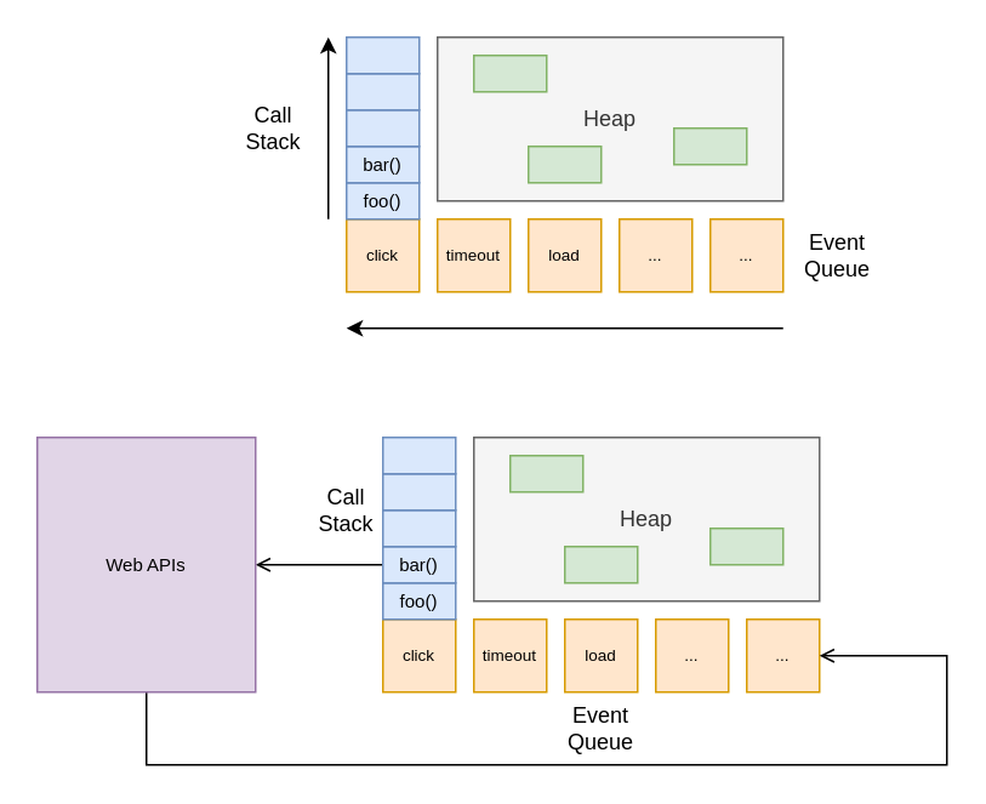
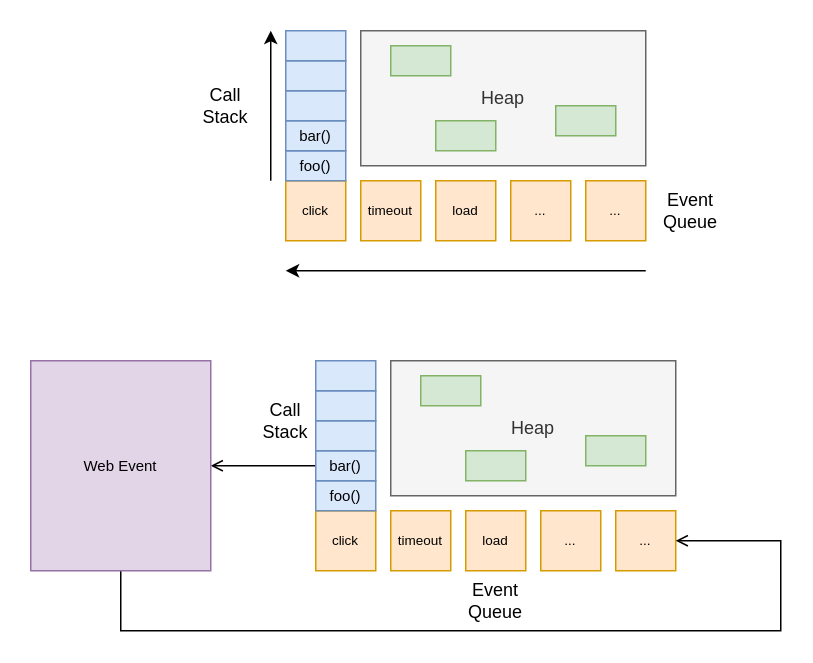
  <mxCell id="0" />
  <mxCell id="1" parent="0" />
  <mxCell id="2" value="click" style="whiteSpace=wrap;html=1;aspect=fixed;rounded=0;shadow=0;comic=0;labelBackgroundColor=none;strokeColor=#d79b00;strokeWidth=1;fillColor=#ffe6cc;fontFamily=Helvetica;fontSize=9;" vertex="1" parent="1"><mxGeometry x="190" y="120" width="40" height="40" as="geometry" /></mxCell>
  <mxCell id="3" value="timeout" style="whiteSpace=wrap;html=1;aspect=fixed;rounded=0;shadow=0;comic=0;labelBackgroundColor=none;strokeColor=#d79b00;strokeWidth=1;fillColor=#ffe6cc;fontFamily=Helvetica;fontSize=9;" vertex="1" parent="1"><mxGeometry x="240" y="120" width="40" height="40" as="geometry" /></mxCell>
  <mxCell id="4" value="load" style="whiteSpace=wrap;html=1;aspect=fixed;rounded=0;shadow=0;comic=0;labelBackgroundColor=none;strokeColor=#d79b00;strokeWidth=1;fillColor=#ffe6cc;fontFamily=Helvetica;fontSize=9;" vertex="1" parent="1"><mxGeometry x="290" y="120" width="40" height="40" as="geometry" /></mxCell>
  <mxCell id="5" value="..." style="whiteSpace=wrap;html=1;aspect=fixed;rounded=0;shadow=0;comic=0;labelBackgroundColor=none;strokeColor=#d79b00;strokeWidth=1;fillColor=#ffe6cc;fontFamily=Helvetica;fontSize=9;" vertex="1" parent="1"><mxGeometry x="340" y="120" width="40" height="40" as="geometry" /></mxCell>
  <mxCell id="6" value="..." style="whiteSpace=wrap;html=1;aspect=fixed;rounded=0;shadow=0;comic=0;labelBackgroundColor=none;strokeColor=#d79b00;strokeWidth=1;fillColor=#ffe6cc;fontFamily=Helvetica;fontSize=9;" vertex="1" parent="1"><mxGeometry x="390" y="120" width="40" height="40" as="geometry" /></mxCell>
  <mxCell id="7" value="Event Queue" style="text;html=1;strokeColor=none;fillColor=none;align=center;verticalAlign=middle;whiteSpace=wrap;rounded=0;" vertex="1" parent="1"><mxGeometry x="440" y="130" width="40" height="20" as="geometry" /></mxCell>
  <mxCell id="8" value="foo()" style="rounded=0;whiteSpace=wrap;html=1;fillColor=#dae8fc;strokeColor=#6c8ebf;fontSize=10;" vertex="1" parent="1"><mxGeometry x="190" y="100" width="40" height="20" as="geometry" /></mxCell>
  <mxCell id="9" value="bar()" style="rounded=0;whiteSpace=wrap;html=1;fillColor=#dae8fc;strokeColor=#6c8ebf;fontSize=10;" vertex="1" parent="1"><mxGeometry x="190" y="80" width="40" height="20" as="geometry" /></mxCell>
  <mxCell id="10" value="" style="rounded=0;whiteSpace=wrap;html=1;fillColor=#dae8fc;strokeColor=#6c8ebf;" vertex="1" parent="1"><mxGeometry x="190" y="60" width="40" height="20" as="geometry" /></mxCell>
  <mxCell id="11" value="" style="rounded=0;whiteSpace=wrap;html=1;fillColor=#dae8fc;strokeColor=#6c8ebf;" vertex="1" parent="1"><mxGeometry x="190" y="40" width="40" height="20" as="geometry" /></mxCell>
  <mxCell id="12" value="" style="rounded=0;whiteSpace=wrap;html=1;fillColor=#dae8fc;strokeColor=#6c8ebf;" vertex="1" parent="1"><mxGeometry x="190" y="20" width="40" height="20" as="geometry" /></mxCell>
  <mxCell id="13" value="&lt;div&gt;Call&lt;/div&gt;&lt;div&gt;Stack&lt;/div&gt;" style="text;html=1;strokeColor=none;fillColor=none;align=center;verticalAlign=middle;whiteSpace=wrap;rounded=0;" vertex="1" parent="1"><mxGeometry x="130" y="55" width="40" height="30" as="geometry" /></mxCell>
  <mxCell id="14" value="Heap" style="rounded=0;whiteSpace=wrap;html=1;fillColor=#f5f5f5;strokeColor=#666666;fontColor=#333333;" vertex="1" parent="1"><mxGeometry x="240" y="20" width="190" height="90" as="geometry" /></mxCell>
  <mxCell id="15" value="" style="endArrow=classic;html=1;" edge="1" parent="1"><mxGeometry width="50" height="50" relative="1" as="geometry"><mxPoint x="430" y="180" as="sourcePoint" /><mxPoint x="190" y="180" as="targetPoint" /></mxGeometry></mxCell>
  <mxCell id="16" value="" style="endArrow=classic;html=1;" edge="1" parent="1"><mxGeometry width="50" height="50" relative="1" as="geometry"><mxPoint x="180" y="120" as="sourcePoint" /><mxPoint x="180" y="20" as="targetPoint" /></mxGeometry></mxCell>
  <mxCell id="17" value="" style="rounded=0;whiteSpace=wrap;html=1;fillColor=#d5e8d4;strokeColor=#82b366;" vertex="1" parent="1"><mxGeometry x="260" y="30" width="40" height="20" as="geometry" /></mxCell>
  <mxCell id="18" value="" style="rounded=0;whiteSpace=wrap;html=1;fillColor=#d5e8d4;strokeColor=#82b366;" vertex="1" parent="1"><mxGeometry x="370" y="70" width="40" height="20" as="geometry" /></mxCell>
  <mxCell id="19" value="" style="rounded=0;whiteSpace=wrap;html=1;fillColor=#d5e8d4;strokeColor=#82b366;" vertex="1" parent="1"><mxGeometry x="290" y="80" width="40" height="20" as="geometry" /></mxCell>
  <mxCell id="20" value="click" style="whiteSpace=wrap;html=1;aspect=fixed;rounded=0;shadow=0;comic=0;labelBackgroundColor=none;strokeColor=#d79b00;strokeWidth=1;fillColor=#ffe6cc;fontFamily=Helvetica;fontSize=9;" vertex="1" parent="1"><mxGeometry x="210" y="340" width="40" height="40" as="geometry" /></mxCell>
  <mxCell id="21" value="timeout" style="whiteSpace=wrap;html=1;aspect=fixed;rounded=0;shadow=0;comic=0;labelBackgroundColor=none;strokeColor=#d79b00;strokeWidth=1;fillColor=#ffe6cc;fontFamily=Helvetica;fontSize=9;" vertex="1" parent="1"><mxGeometry x="260" y="340" width="40" height="40" as="geometry" /></mxCell>
  <mxCell id="22" value="load" style="whiteSpace=wrap;html=1;aspect=fixed;rounded=0;shadow=0;comic=0;labelBackgroundColor=none;strokeColor=#d79b00;strokeWidth=1;fillColor=#ffe6cc;fontFamily=Helvetica;fontSize=9;" vertex="1" parent="1"><mxGeometry x="310" y="340" width="40" height="40" as="geometry" /></mxCell>
  <mxCell id="23" value="..." style="whiteSpace=wrap;html=1;aspect=fixed;rounded=0;shadow=0;comic=0;labelBackgroundColor=none;strokeColor=#d79b00;strokeWidth=1;fillColor=#ffe6cc;fontFamily=Helvetica;fontSize=9;" vertex="1" parent="1"><mxGeometry x="360" y="340" width="40" height="40" as="geometry" /></mxCell>
  <mxCell id="24" value="..." style="whiteSpace=wrap;html=1;aspect=fixed;rounded=0;shadow=0;comic=0;labelBackgroundColor=none;strokeColor=#d79b00;strokeWidth=1;fillColor=#ffe6cc;fontFamily=Helvetica;fontSize=9;" vertex="1" parent="1"><mxGeometry x="410" y="340" width="40" height="40" as="geometry" /></mxCell>
  <mxCell id="25" value="Event Queue" style="text;html=1;strokeColor=none;fillColor=none;align=center;verticalAlign=middle;whiteSpace=wrap;rounded=0;" vertex="1" parent="1"><mxGeometry x="310" y="390" width="40" height="20" as="geometry" /></mxCell>
  <mxCell id="26" value="foo()" style="rounded=0;whiteSpace=wrap;html=1;fillColor=#dae8fc;strokeColor=#6c8ebf;fontSize=10;" vertex="1" parent="1"><mxGeometry x="210" y="320" width="40" height="20" as="geometry" /></mxCell>
  <mxCell id="27" style="edgeStyle=orthogonalEdgeStyle;rounded=0;orthogonalLoop=1;jettySize=auto;html=1;endArrow=open;endFill=0;fontSize=10;" edge="1" parent="1" source="28" target="38"><mxGeometry relative="1" as="geometry" /></mxCell>
  <mxCell id="28" value="bar()" style="rounded=0;whiteSpace=wrap;html=1;fillColor=#dae8fc;strokeColor=#6c8ebf;fontSize=10;" vertex="1" parent="1"><mxGeometry x="210" y="300" width="40" height="20" as="geometry" /></mxCell>
  <mxCell id="29" value="" style="rounded=0;whiteSpace=wrap;html=1;fillColor=#dae8fc;strokeColor=#6c8ebf;" vertex="1" parent="1"><mxGeometry x="210" y="280" width="40" height="20" as="geometry" /></mxCell>
  <mxCell id="30" value="" style="rounded=0;whiteSpace=wrap;html=1;fillColor=#dae8fc;strokeColor=#6c8ebf;" vertex="1" parent="1"><mxGeometry x="210" y="260" width="40" height="20" as="geometry" /></mxCell>
  <mxCell id="31" value="" style="rounded=0;whiteSpace=wrap;html=1;fillColor=#dae8fc;strokeColor=#6c8ebf;" vertex="1" parent="1"><mxGeometry x="210" y="240" width="40" height="20" as="geometry" /></mxCell>
  <mxCell id="32" value="&lt;div&gt;Call&lt;/div&gt;&lt;div&gt;Stack&lt;/div&gt;" style="text;html=1;strokeColor=none;fillColor=none;align=center;verticalAlign=middle;whiteSpace=wrap;rounded=0;" vertex="1" parent="1"><mxGeometry x="170" y="270" width="40" height="20" as="geometry" /></mxCell>
  <mxCell id="33" value="Heap" style="rounded=0;whiteSpace=wrap;html=1;fillColor=#f5f5f5;strokeColor=#666666;fontColor=#333333;" vertex="1" parent="1"><mxGeometry x="260" y="240" width="190" height="90" as="geometry" /></mxCell>
  <mxCell id="34" value="" style="rounded=0;whiteSpace=wrap;html=1;fillColor=#d5e8d4;strokeColor=#82b366;" vertex="1" parent="1"><mxGeometry x="280" y="250" width="40" height="20" as="geometry" /></mxCell>
  <mxCell id="35" value="" style="rounded=0;whiteSpace=wrap;html=1;fillColor=#d5e8d4;strokeColor=#82b366;" vertex="1" parent="1"><mxGeometry x="390" y="290" width="40" height="20" as="geometry" /></mxCell>
  <mxCell id="36" value="" style="rounded=0;whiteSpace=wrap;html=1;fillColor=#d5e8d4;strokeColor=#82b366;" vertex="1" parent="1"><mxGeometry x="310" y="300" width="40" height="20" as="geometry" /></mxCell>
  <mxCell id="37" style="edgeStyle=orthogonalEdgeStyle;rounded=0;orthogonalLoop=1;jettySize=auto;html=1;endArrow=open;endFill=0;fontSize=10;" edge="1" parent="1" source="38" target="24"><mxGeometry relative="1" as="geometry"><Array as="points"><mxPoint x="80" y="420" /><mxPoint x="520" y="420" /><mxPoint x="520" y="360" /></Array></mxGeometry></mxCell>
- <mxCell id="38" value="Web APIs" style="rounded=0;whiteSpace=wrap;html=1;fontSize=10;fillColor=#e1d5e7;strokeColor=#9673a6;" vertex="1" parent="1"><mxGeometry x="20" y="240" width="120" height="140" as="geometry" /></mxCell>
+ <mxCell id="38" value="Web Event" style="rounded=0;whiteSpace=wrap;html=1;fontSize=10;fillColor=#e1d5e7;strokeColor=#9673a6;" vertex="1" parent="1"><mxGeometry x="20" y="240" width="120" height="140" as="geometry" /></mxCell>
